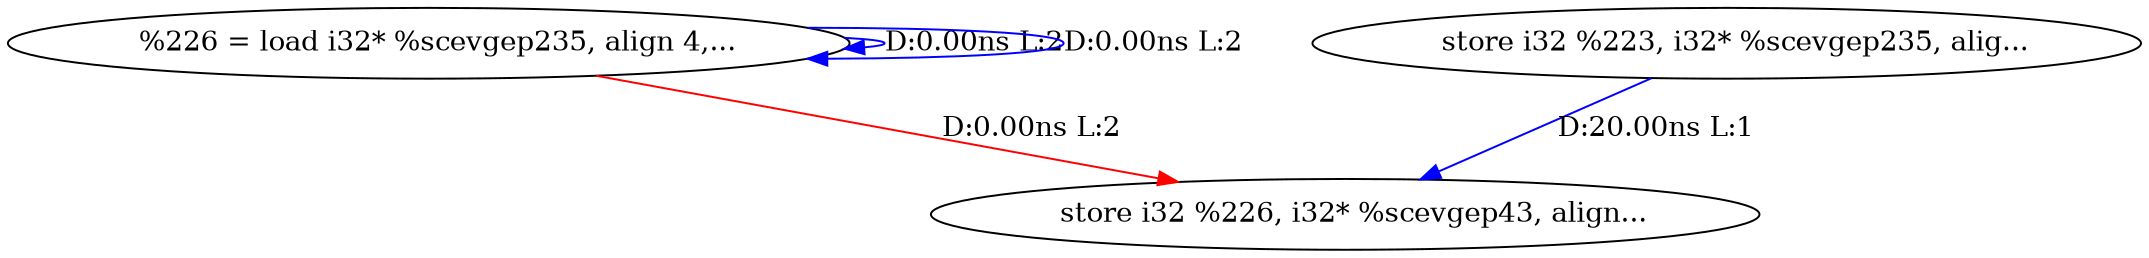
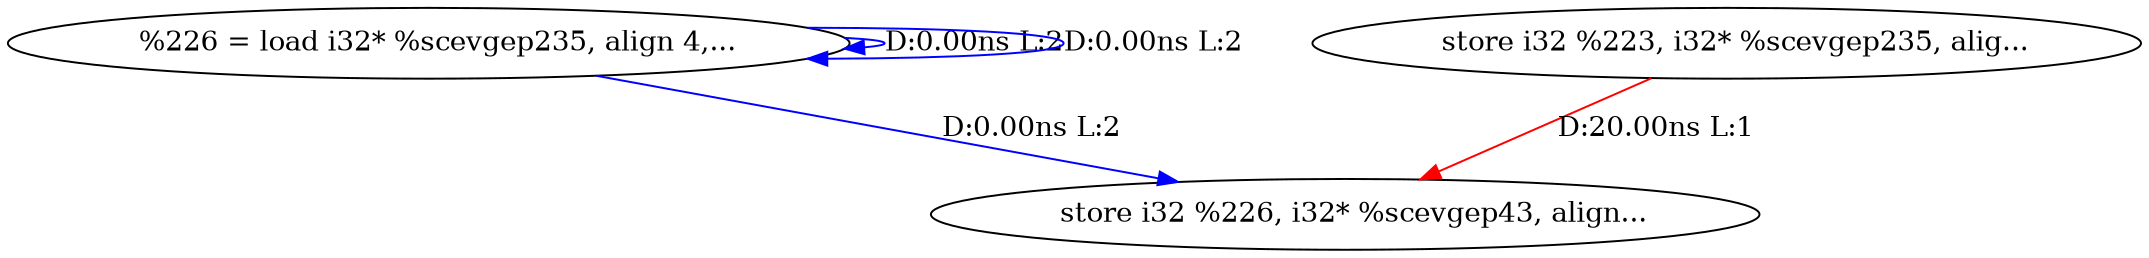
  digraph {
    edge [color=blue]
    n1 [label="  %226 = load i32* %scevgep235, align 4,..."]
    n2 [label="  store i32 %226, i32* %scevgep43, align..."]
    n3 [label="  store i32 %223, i32* %scevgep235, alig..."]
    n1 -> n1 [label="D:0.00ns L:2"]
    n1 -> n1 [label="D:0.00ns L:2"]
-   n1 -> n2 [color=red label="D:0.00ns L:2"]
-   n3 -> n2 [label="D:20.00ns L:1"]
+   n1 -> n2 [label="D:0.00ns L:2"]
+   n3 -> n2 [color=red label="D:20.00ns L:1"]
  }
